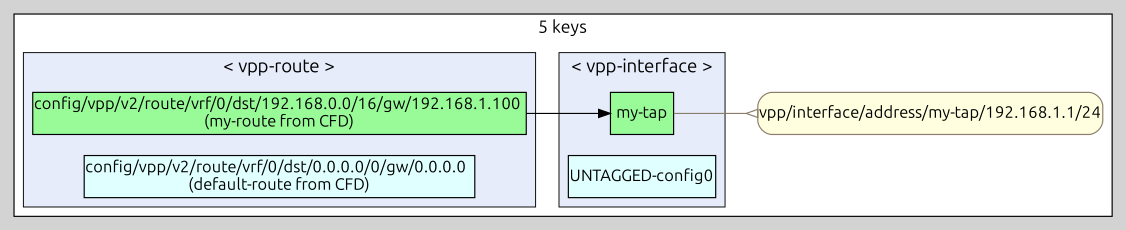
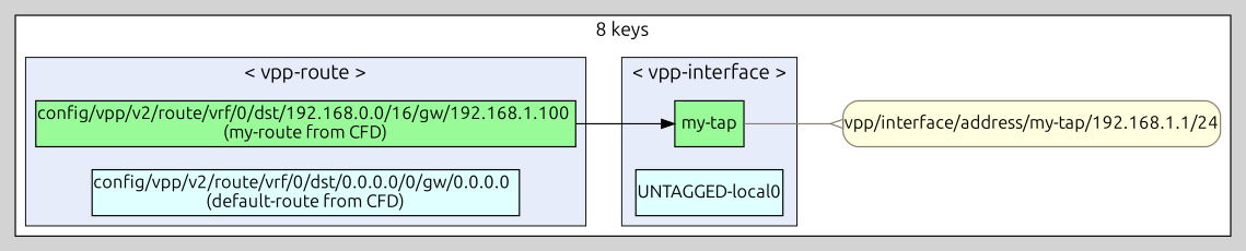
  digraph {
    bgcolor=lightgray
    fontname=Ubuntu
    fontsize=12
    labeljust=c
    labelloc=b
    nodesep="<no value>"
    ordering=out
    penwidth=1
    rankdir=LR
    ranksep=.5
    style=solid
    node [fillcolor=PaleGreen fontname=Ubuntu margin=0.01 penwidth=1.0 shape=box style=filled]
    edge [minlen=1]
    n1 [label="my-tap"]
-   n2 [fillcolor=LightCyan label="UNTAGGED-config0"]
+   n2 [fillcolor=LightCyan label="UNTAGGED-local0"]
    n3 [label="config/vpp/v2/route/vrf/0/dst/192.168.0.0/16/gw/192.168.1.100 \n(my-route from CFD)"]
    n4 [fillcolor=LightCyan label="config/vpp/v2/route/vrf/0/dst/0.0.0.0/0/gw/0.0.0.0  \n(default-route from CFD)"]
    "vpp/interface/address/my-tap/192.168.1.1/24" [color=bisque4 fillcolor=LightYellow style="rounded,filled"]
    subgraph cluster_1 {
      bgcolor=white
      fontsize=15
-     label="5 keys"
+     label="8 keys"
      labelloc=t
      "vpp/interface/address/my-tap/192.168.1.1/24"
      subgraph cluster_2 {
        bgcolor=white
        fillcolor="#e6ecfa"
        fontsize=16
        label="< vpp-interface >"
        labelloc=t
        penwidth=0.8
        style=filled
        n1
        n2
      }
      subgraph cluster_3 {
        bgcolor=white
        fillcolor="#e6ecfa"
        fontsize=16
        label="< vpp-route >"
        labelloc=t
        penwidth=0.8
        style=filled
        n3
        n4
      }
    }
    n1 -> "vpp/interface/address/my-tap/192.168.1.1/24" [arrowhead=invempty color=bisque4]
    n3 -> n1
  }
